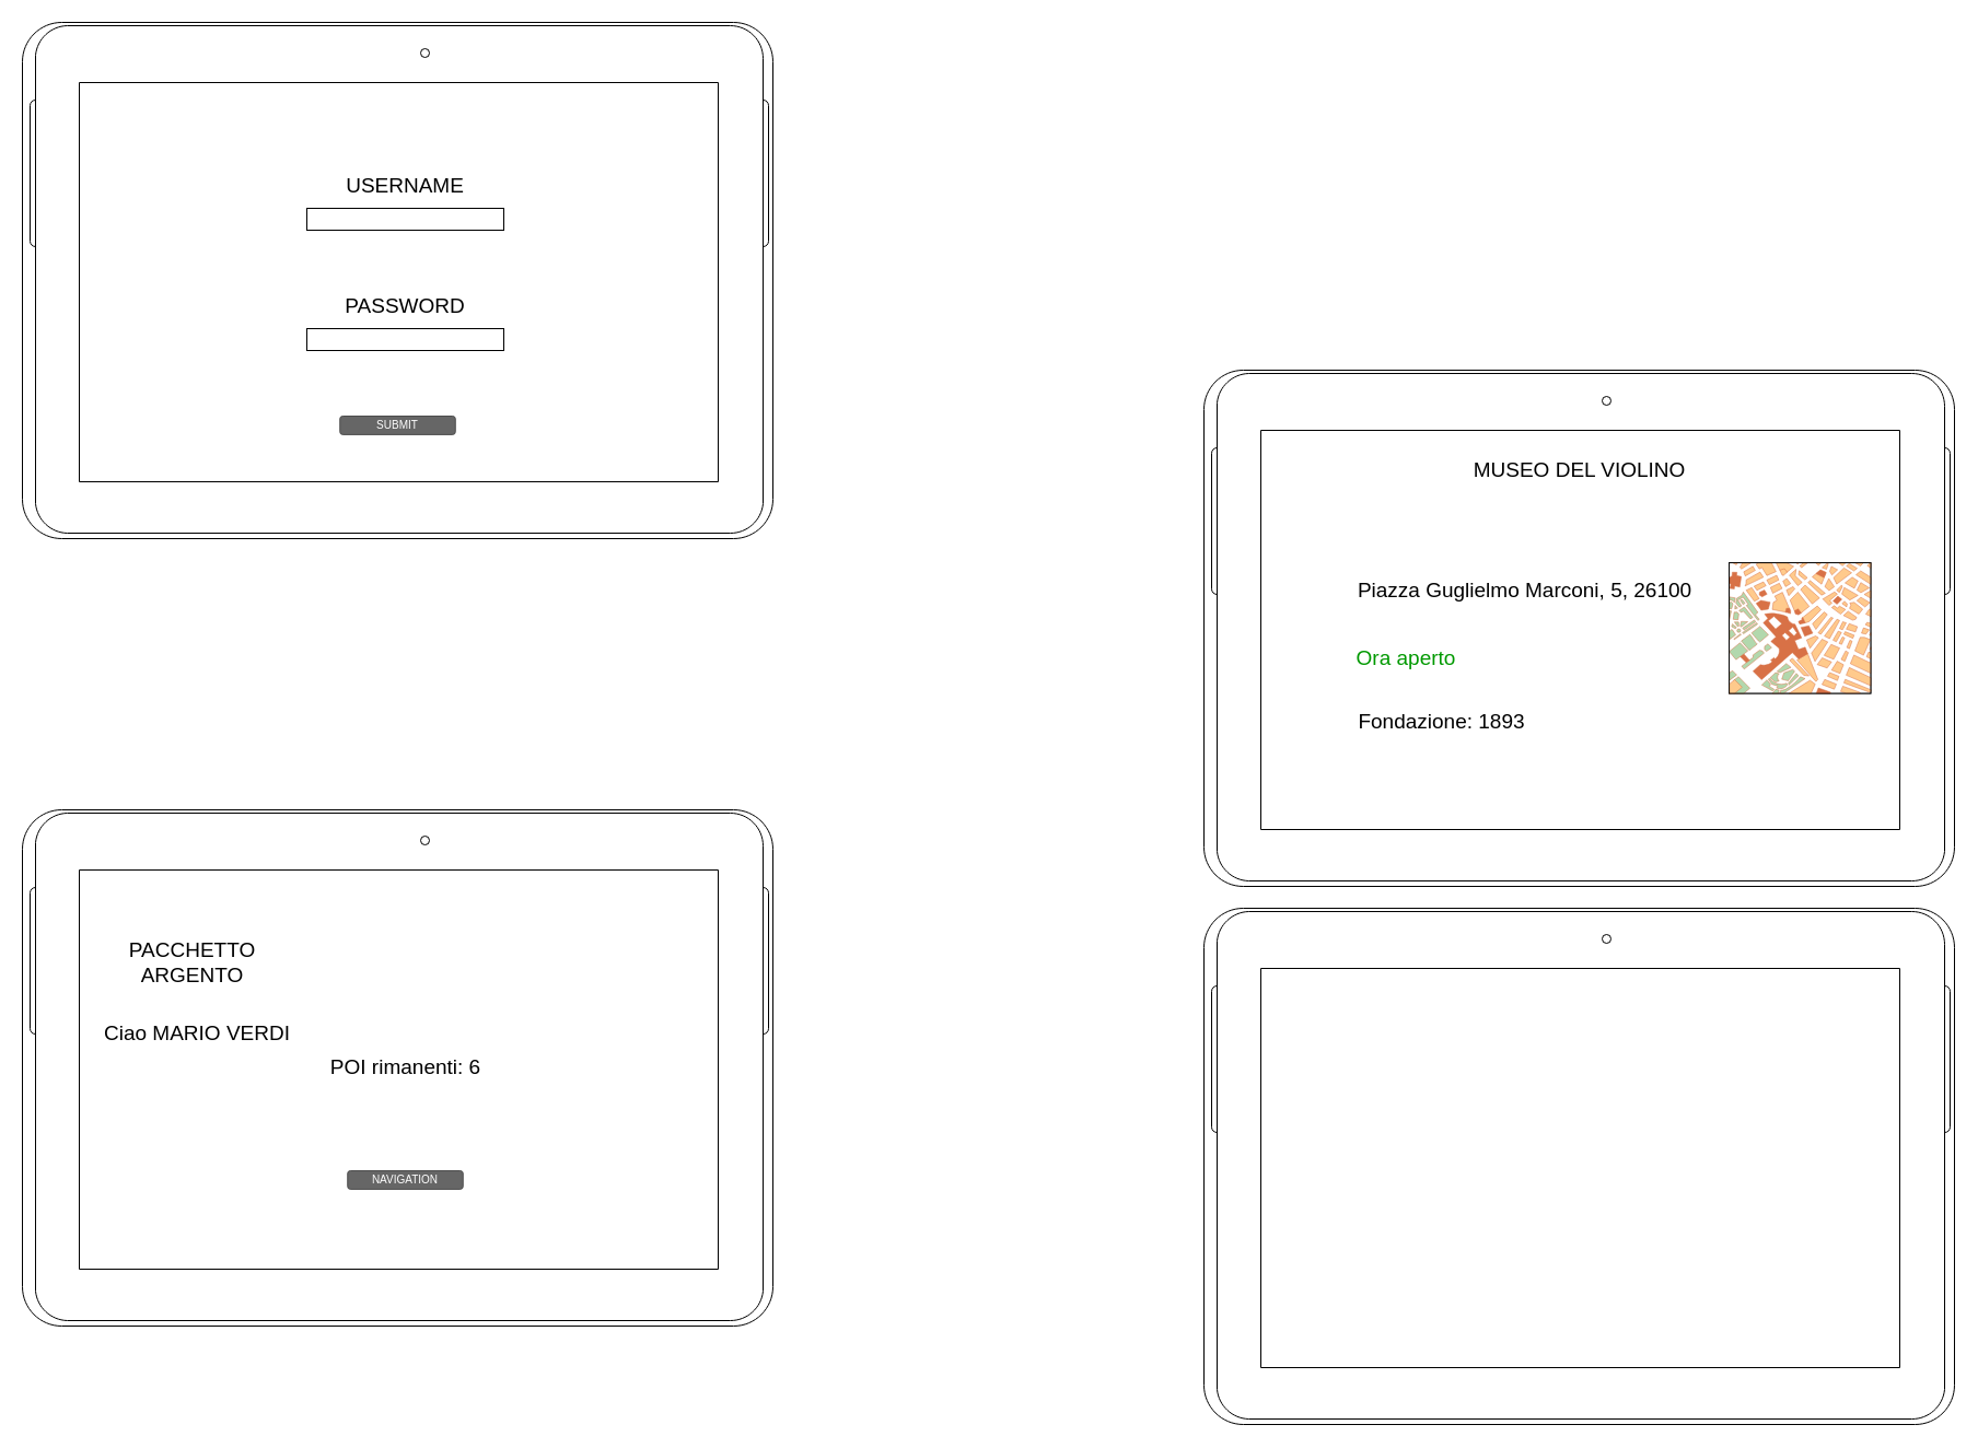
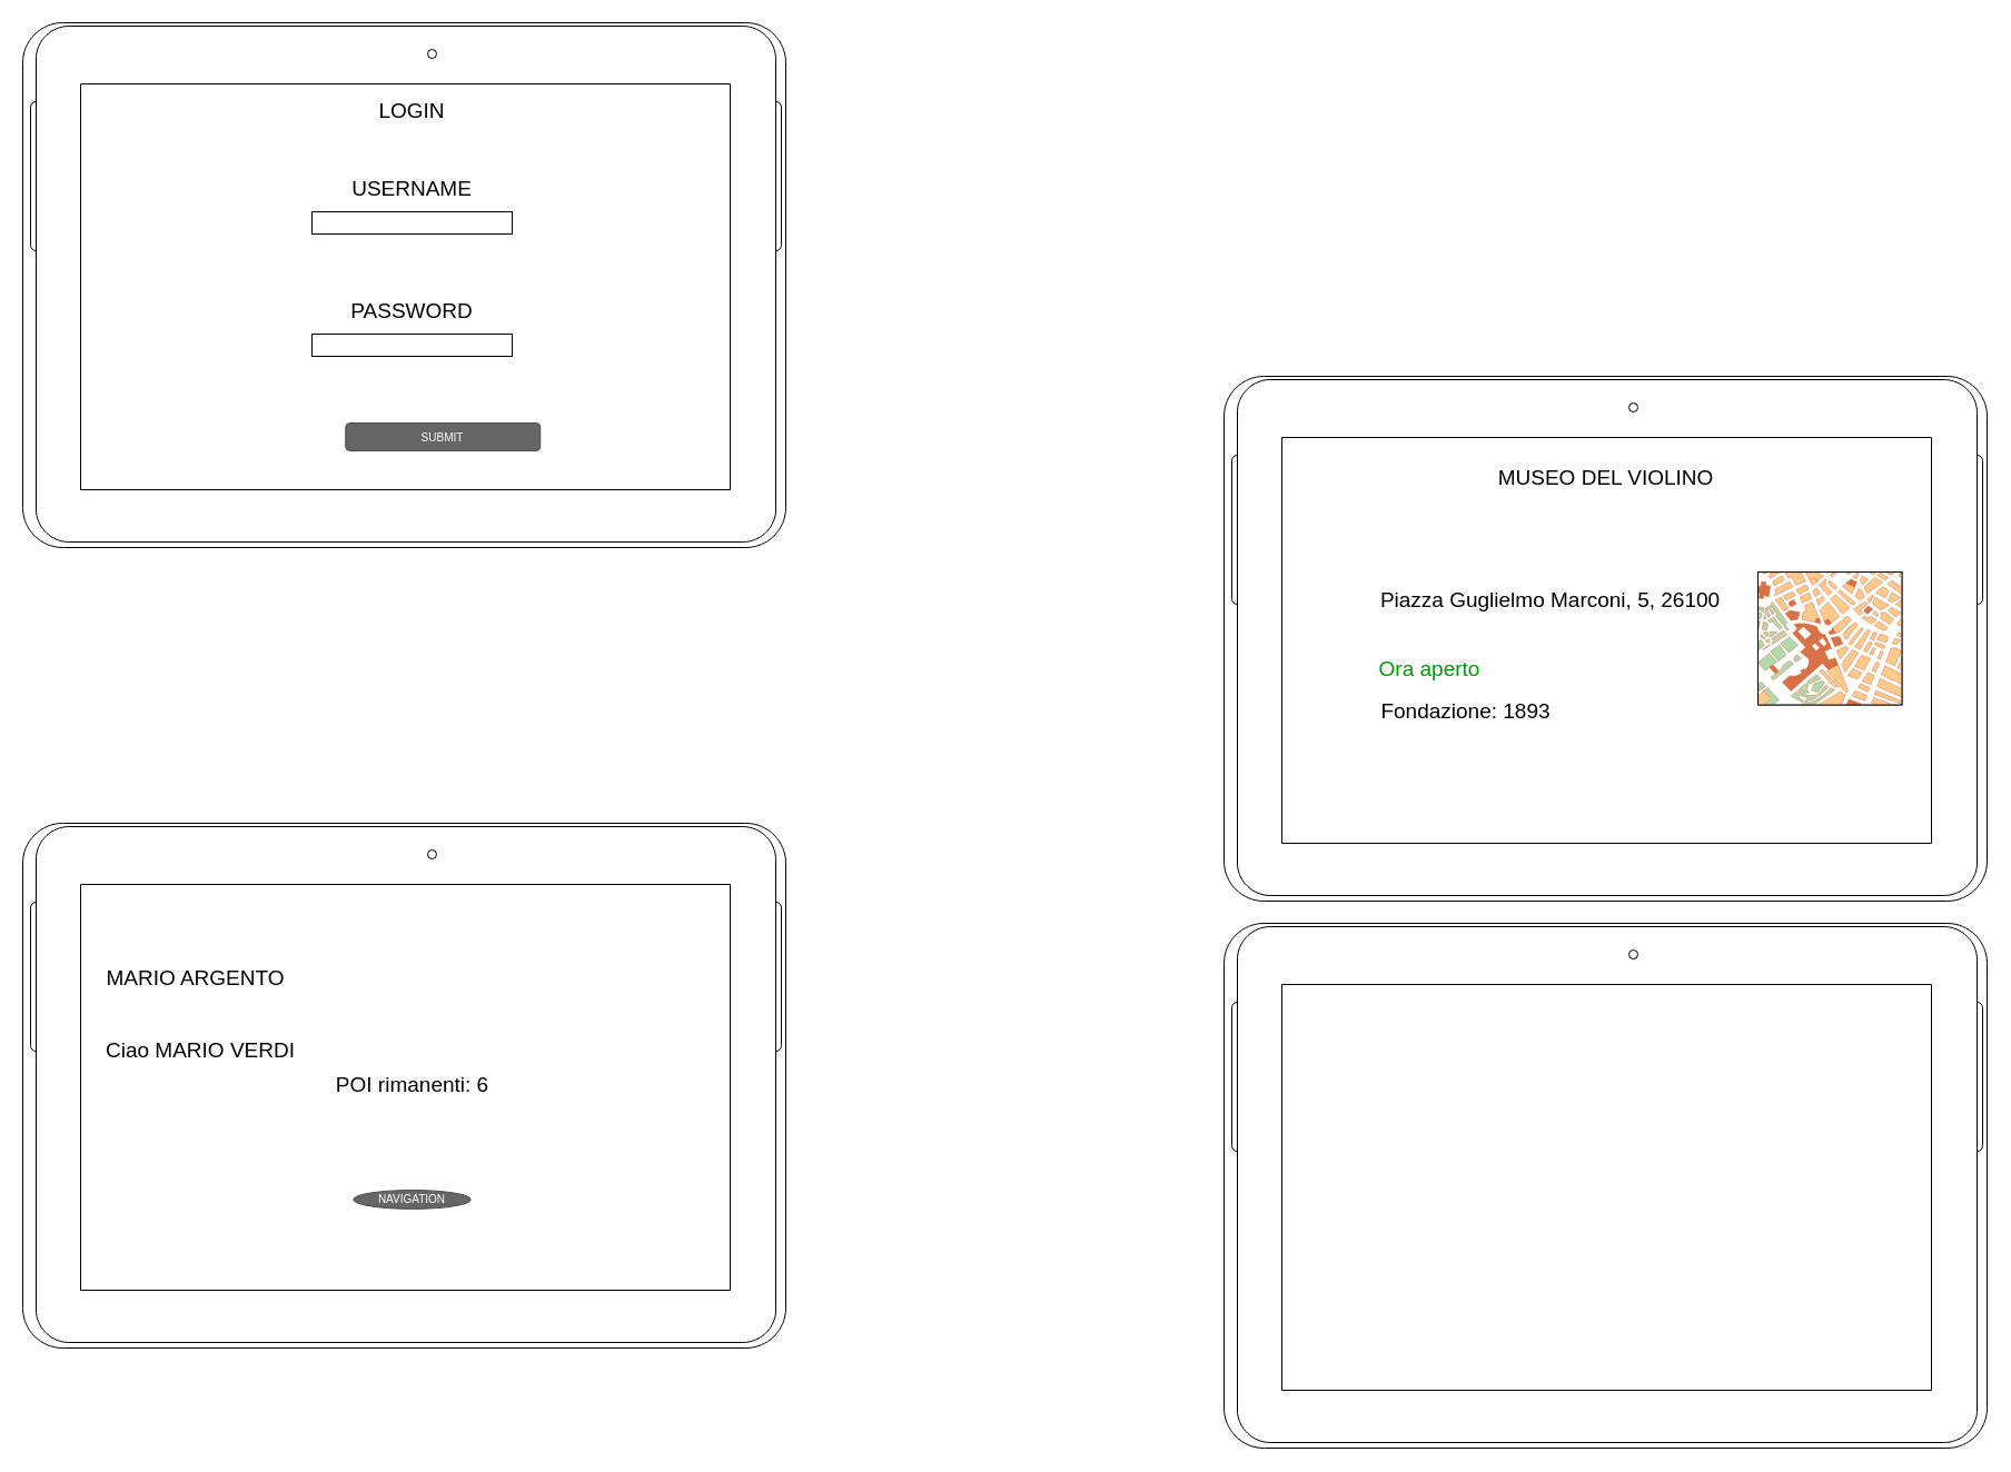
  <mxCell id="0" />
  <mxCell id="1" parent="0" />
  <mxCell id="2" value="" style="verticalLabelPosition=bottom;verticalAlign=top;html=1;shadow=0;dashed=0;strokeWidth=1;shape=mxgraph.android.tab2;direction=north;" vertex="1" parent="1"><mxGeometry x="20" y="20" width="686" height="472" as="geometry" /></mxCell>
  <mxCell id="3" value="&lt;font style=&quot;vertical-align: inherit; font-size: 19px;&quot;&gt;&lt;font style=&quot;vertical-align: inherit; font-size: 19px;&quot;&gt;PASSWORD&lt;/font&gt;&lt;/font&gt;" style="text;html=1;strokeColor=none;fillColor=none;align=center;verticalAlign=middle;whiteSpace=wrap;rounded=0;fontSize=19;" vertex="1" parent="1"><mxGeometry x="350" y="270" width="40" height="20" as="geometry" /></mxCell>
  <mxCell id="4" value="&lt;font style=&quot;vertical-align: inherit; font-size: 19px;&quot;&gt;&lt;font style=&quot;vertical-align: inherit; font-size: 19px;&quot;&gt;USERNAME&lt;/font&gt;&lt;/font&gt;" style="text;html=1;strokeColor=none;fillColor=none;align=center;verticalAlign=middle;whiteSpace=wrap;rounded=0;fontSize=19;" vertex="1" parent="1"><mxGeometry x="340" y="160" width="60" height="20" as="geometry" /></mxCell>
  <mxCell id="5" value="" style="rounded=0;whiteSpace=wrap;html=1;fontSize=19;" vertex="1" parent="1"><mxGeometry x="280" y="190" width="180" height="20" as="geometry" /></mxCell>
  <mxCell id="6" value="" style="rounded=0;whiteSpace=wrap;html=1;fontSize=19;" vertex="1" parent="1"><mxGeometry x="280" y="300" width="180" height="20" as="geometry" /></mxCell>
- <mxCell id="8" value="&lt;font style=&quot;vertical-align: inherit&quot;&gt;&lt;font style=&quot;vertical-align: inherit&quot;&gt;SUBMIT&lt;/font&gt;&lt;/font&gt;" style="rounded=1;html=1;shadow=0;dashed=0;whiteSpace=wrap;fontSize=10;fillColor=#666666;align=center;strokeColor=#4D4D4D;fontColor=#ffffff;" vertex="1" parent="1"><mxGeometry x="310.25" y="380" width="105.5" height="16.88" as="geometry" /></mxCell>
+ <mxCell id="7" value="&lt;font style=&quot;vertical-align: inherit&quot;&gt;&lt;font style=&quot;vertical-align: inherit&quot;&gt;LOGIN&lt;/font&gt;&lt;/font&gt;" style="text;html=1;strokeColor=none;fillColor=none;align=center;verticalAlign=middle;whiteSpace=wrap;rounded=0;fontSize=19;" vertex="1" parent="1"><mxGeometry x="350" y="90" width="40" height="20" as="geometry" /></mxCell>
+ <mxCell id="8" value="&lt;font style=&quot;vertical-align: inherit&quot;&gt;&lt;font style=&quot;vertical-align: inherit&quot;&gt;SUBMIT&lt;/font&gt;&lt;/font&gt;" style="rounded=1;html=1;shadow=0;dashed=0;whiteSpace=wrap;fontSize=10;fillColor=#666666;align=center;strokeColor=#4D4D4D;fontColor=#ffffff;" vertex="1" parent="1"><mxGeometry x="310.25" y="380" width="175" height="25" as="geometry" /></mxCell>
  <mxCell id="9" value="" style="verticalLabelPosition=bottom;verticalAlign=top;html=1;shadow=0;dashed=0;strokeWidth=1;shape=mxgraph.android.tab2;direction=north;" vertex="1" parent="1"><mxGeometry x="20" y="740" width="686" height="472" as="geometry" /></mxCell>
  <mxCell id="10" value="&lt;font style=&quot;vertical-align: inherit&quot;&gt;&lt;font style=&quot;vertical-align: inherit&quot;&gt;&lt;font style=&quot;vertical-align: inherit&quot;&gt;&lt;font style=&quot;vertical-align: inherit&quot;&gt;Ciao MARIO VERDI&lt;/font&gt;&lt;/font&gt;&lt;/font&gt;&lt;/font&gt;" style="text;html=1;strokeColor=none;fillColor=none;align=center;verticalAlign=middle;whiteSpace=wrap;rounded=0;fontSize=19;" vertex="1" parent="1"><mxGeometry x="70" y="935" width="220" height="20" as="geometry" /></mxCell>
- <mxCell id="11" value="PACCHETTO ARGENTO" style="text;html=1;strokeColor=none;fillColor=none;align=center;verticalAlign=middle;whiteSpace=wrap;rounded=0;fontSize=19;" vertex="1" parent="1"><mxGeometry x="77.5" y="870" width="195" height="20" as="geometry" /></mxCell>
+ <mxCell id="11" value="MARIO ARGENTO" style="text;html=1;strokeColor=none;fillColor=none;align=center;verticalAlign=middle;whiteSpace=wrap;rounded=0;fontSize=19;" vertex="1" parent="1"><mxGeometry x="77.5" y="870" width="195" height="20" as="geometry" /></mxCell>
  <mxCell id="12" value="POI rimanenti: 6" style="text;html=1;strokeColor=none;fillColor=none;align=center;verticalAlign=middle;whiteSpace=wrap;rounded=0;fontSize=19;" vertex="1" parent="1"><mxGeometry x="272.5" y="966" width="195" height="20" as="geometry" /></mxCell>
  <mxCell id="13" style="edgeStyle=orthogonalEdgeStyle;rounded=0;orthogonalLoop=1;jettySize=auto;html=1;exitX=0.5;exitY=1;exitDx=0;exitDy=0;fontSize=19;" edge="1" parent="1" source="11" target="11"><mxGeometry relative="1" as="geometry" /></mxCell>
  <mxCell id="14" value="" style="verticalLabelPosition=bottom;verticalAlign=top;html=1;shadow=0;dashed=0;strokeWidth=1;shape=mxgraph.android.tab2;direction=north;" vertex="1" parent="1"><mxGeometry x="1100" y="338" width="686" height="472" as="geometry" /></mxCell>
- <mxCell id="15" value="NAVIGATION" style="rounded=1;html=1;shadow=0;dashed=0;whiteSpace=wrap;fontSize=10;fillColor=#666666;align=center;strokeColor=#4D4D4D;fontColor=#ffffff;" vertex="1" parent="1"><mxGeometry x="317.25" y="1070" width="105.5" height="16.88" as="geometry" /></mxCell>
+ <mxCell id="15" value="NAVIGATION" style="ellipse;html=1;shadow=0;dashed=0;whiteSpace=wrap;fontSize=10;fillColor=#666666;align=center;strokeColor=#4D4D4D;fontColor=#ffffff;" vertex="1" parent="1"><mxGeometry x="317.25" y="1070" width="105.5" height="16.88" as="geometry" /></mxCell>
  <mxCell id="16" value="MUSEO DEL VIOLINO" style="text;html=1;strokeColor=none;fillColor=none;align=center;verticalAlign=middle;whiteSpace=wrap;rounded=0;fontSize=19;" vertex="1" parent="1"><mxGeometry x="1320.75" y="420" width="244.5" height="20" as="geometry" /></mxCell>
  <mxCell id="17" value="" style="verticalLabelPosition=bottom;shadow=0;dashed=0;align=center;html=1;verticalAlign=top;strokeWidth=1;shape=mxgraph.mockup.misc.map;fontSize=19;" vertex="1" parent="1"><mxGeometry x="1580" y="514" width="130" height="120" as="geometry" /></mxCell>
  <mxCell id="18" value="Piazza Guglielmo Marconi, 5, 26100&lt;br&gt;" style="text;html=1;strokeColor=none;fillColor=none;align=center;verticalAlign=middle;whiteSpace=wrap;rounded=0;fontSize=19;" vertex="1" parent="1"><mxGeometry x="1195.5" y="530" width="394.5" height="20" as="geometry" /></mxCell>
  <mxCell id="19" value="Ora aperto" style="text;html=1;strokeColor=none;fillColor=none;align=center;verticalAlign=middle;whiteSpace=wrap;rounded=0;fontSize=19;fontColor=#009900;" vertex="1" parent="1"><mxGeometry x="1220" y="592" width="130" height="20" as="geometry" /></mxCell>
- <mxCell id="20" value="Fondazione: 1893" style="text;html=1;strokeColor=none;fillColor=none;align=center;verticalAlign=middle;whiteSpace=wrap;rounded=0;fontSize=19;" vertex="1" parent="1"><mxGeometry x="1120" y="650" width="394.5" height="20" as="geometry" /></mxCell>
+ <mxCell id="20" value="Fondazione: 1893" style="text;html=1;strokeColor=none;fillColor=none;align=center;verticalAlign=middle;whiteSpace=wrap;rounded=0;fontSize=19;" vertex="1" parent="1"><mxGeometry x="1120" y="630" width="394.5" height="20" as="geometry" /></mxCell>
  <mxCell id="21" value="" style="verticalLabelPosition=bottom;verticalAlign=top;html=1;shadow=0;dashed=0;strokeWidth=1;shape=mxgraph.android.tab2;direction=north;" vertex="1" parent="1"><mxGeometry x="1100" y="830" width="686" height="472" as="geometry" /></mxCell>
